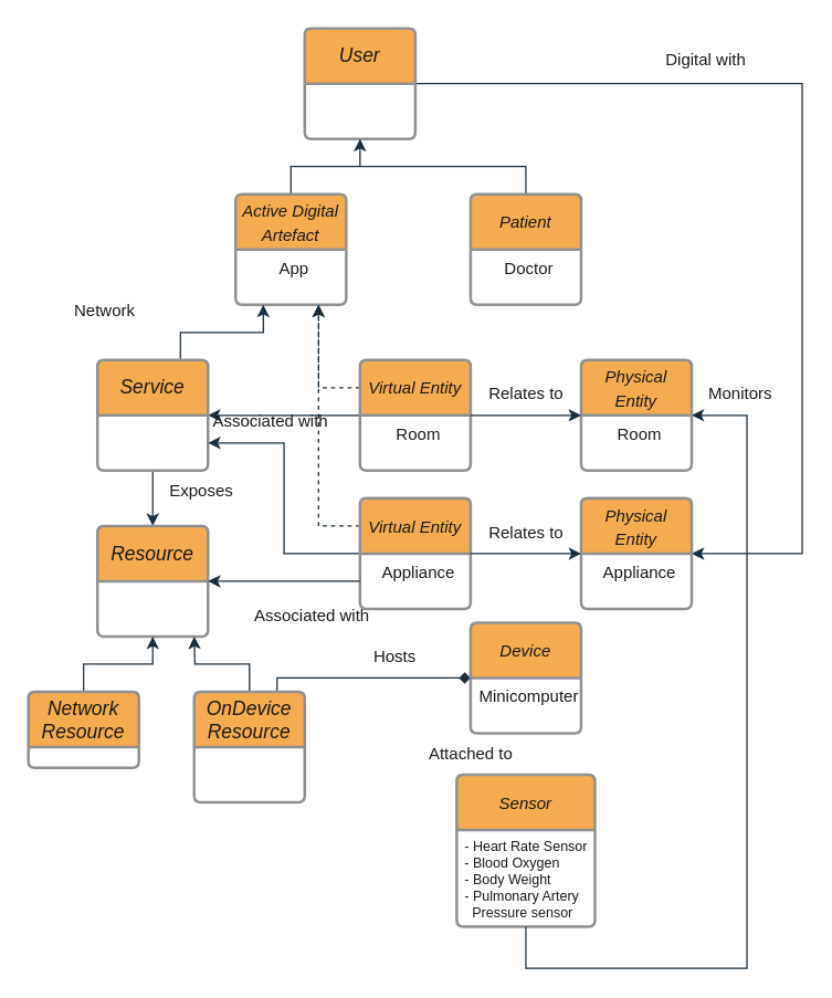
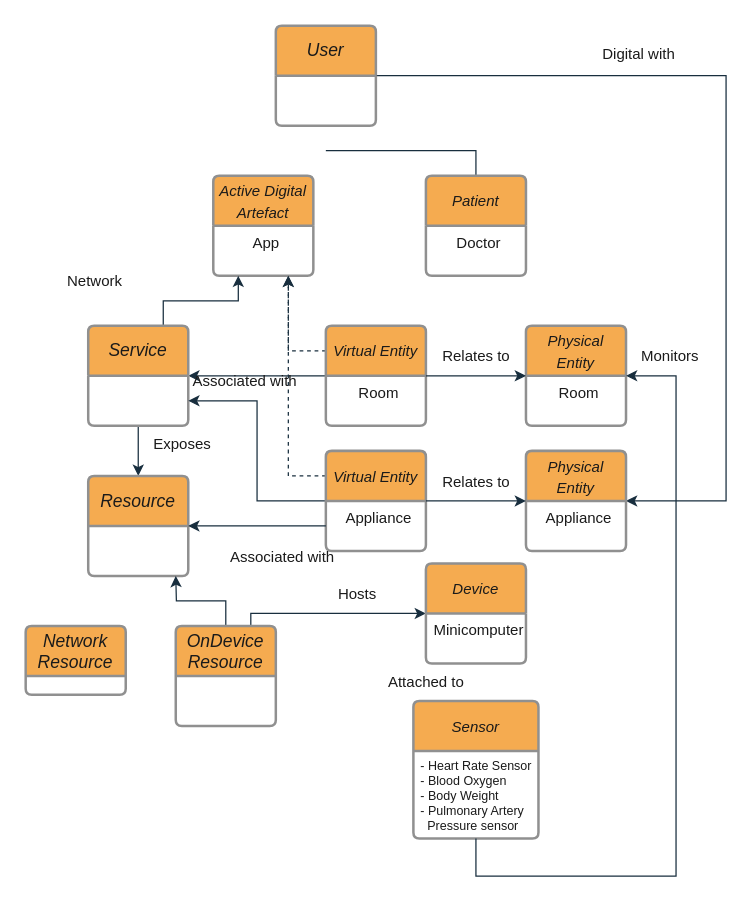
  <mxCell id="0" />
  <mxCell id="1" parent="0" />
  <mxCell id="2" style="edgeStyle=orthogonalEdgeStyle;rounded=0;orthogonalLoop=1;jettySize=auto;html=1;exitX=1;exitY=0.5;exitDx=0;exitDy=0;entryX=1;entryY=0;entryDx=0;entryDy=0;labelBackgroundColor=none;strokeColor=#182E3E;fontColor=default;" edge="1" parent="1" source="3" target="37"><mxGeometry relative="1" as="geometry"><Array as="points"><mxPoint x="580" y="60" /><mxPoint x="580" y="400" /></Array></mxGeometry></mxCell>
  <mxCell id="3" value="&lt;i&gt;User&lt;/i&gt;" style="swimlane;childLayout=stackLayout;horizontal=1;startSize=40;horizontalStack=0;rounded=1;fontSize=14;fontStyle=0;strokeWidth=2;resizeParent=0;resizeLast=1;shadow=0;dashed=0;align=center;arcSize=4;whiteSpace=wrap;html=1;labelBackgroundColor=none;fillColor=#F5AB50;strokeColor=#909090;fontColor=#1A1A1A;" vertex="1" parent="1"><mxGeometry x="220" y="20" width="80" height="80" as="geometry"><mxRectangle x="250" y="150" width="80" height="50" as="alternateBounds" /></mxGeometry></mxCell>
- <mxCell id="4" style="edgeStyle=orthogonalEdgeStyle;rounded=0;orthogonalLoop=1;jettySize=auto;html=1;exitX=0.5;exitY=0;exitDx=0;exitDy=0;entryX=0.5;entryY=1;entryDx=0;entryDy=0;labelBackgroundColor=none;strokeColor=#182E3E;fontColor=default;" edge="1" parent="1" source="5" target="3"><mxGeometry relative="1" as="geometry" /></mxCell>
  <mxCell id="5" value="&lt;i style=&quot;border-color: var(--border-color); font-size: 12px;&quot;&gt;Active Digital Artefact&lt;/i&gt;" style="swimlane;childLayout=stackLayout;horizontal=1;startSize=40;horizontalStack=0;rounded=1;fontSize=14;fontStyle=0;strokeWidth=2;resizeParent=0;resizeLast=1;shadow=0;dashed=0;align=center;arcSize=4;whiteSpace=wrap;html=1;labelBackgroundColor=none;fillColor=#F5AB50;strokeColor=#909090;fontColor=#1A1A1A;" vertex="1" parent="1"><mxGeometry x="170" y="140" width="80" height="80" as="geometry" /></mxCell>
  <mxCell id="6" value="&lt;div style=&quot;&quot;&gt;&lt;span style=&quot;background-color: initial;&quot;&gt;App&lt;/span&gt;&lt;/div&gt;" style="align=center;strokeColor=none;fillColor=none;spacingLeft=4;fontSize=12;verticalAlign=top;resizable=0;rotatable=0;part=1;html=1;labelBackgroundColor=none;fontColor=#1A1A1A;" vertex="1" parent="5"><mxGeometry y="40" width="80" height="40" as="geometry" /></mxCell>
  <mxCell id="7" style="edgeStyle=orthogonalEdgeStyle;rounded=0;orthogonalLoop=1;jettySize=auto;html=1;exitX=0.5;exitY=0;exitDx=0;exitDy=0;endArrow=none;endFill=0;labelBackgroundColor=none;strokeColor=#182E3E;fontColor=default;" edge="1" parent="1" source="8"><mxGeometry relative="1" as="geometry"><mxPoint x="260" y="120" as="targetPoint" /><Array as="points"><mxPoint x="380" y="120" /></Array></mxGeometry></mxCell>
  <mxCell id="8" value="&lt;i style=&quot;border-color: var(--border-color); font-size: 12px;&quot;&gt;Patient&lt;/i&gt;" style="swimlane;childLayout=stackLayout;horizontal=1;startSize=40;horizontalStack=0;rounded=1;fontSize=14;fontStyle=0;strokeWidth=2;resizeParent=0;resizeLast=1;shadow=0;dashed=0;align=center;arcSize=4;whiteSpace=wrap;html=1;labelBackgroundColor=none;fillColor=#F5AB50;strokeColor=#909090;fontColor=#1A1A1A;" vertex="1" parent="1"><mxGeometry x="340" y="140" width="80" height="80" as="geometry" /></mxCell>
  <mxCell id="9" value="&lt;div style=&quot;&quot;&gt;Doctor&lt;/div&gt;" style="align=center;strokeColor=none;fillColor=none;spacingLeft=4;fontSize=12;verticalAlign=top;resizable=0;rotatable=0;part=1;html=1;labelBackgroundColor=none;fontColor=#1A1A1A;" vertex="1" parent="8"><mxGeometry y="40" width="80" height="40" as="geometry" /></mxCell>
  <mxCell id="10" value="&lt;div style=&quot;&quot;&gt;&lt;br&gt;&lt;/div&gt;" style="align=center;strokeColor=none;fillColor=none;spacingLeft=4;fontSize=12;verticalAlign=top;resizable=0;rotatable=0;part=1;html=1;labelBackgroundColor=none;fontColor=#1A1A1A;" vertex="1" parent="8"><mxGeometry y="80" width="80" as="geometry" /></mxCell>
  <mxCell id="11" style="edgeStyle=orthogonalEdgeStyle;rounded=0;orthogonalLoop=1;jettySize=auto;html=1;exitX=0;exitY=0.5;exitDx=0;exitDy=0;entryX=1;entryY=0.5;entryDx=0;entryDy=0;labelBackgroundColor=none;strokeColor=#182E3E;fontColor=default;" edge="1" parent="1" source="13" target="17"><mxGeometry relative="1" as="geometry" /></mxCell>
  <mxCell id="12" style="edgeStyle=orthogonalEdgeStyle;rounded=0;orthogonalLoop=1;jettySize=auto;html=1;exitX=0;exitY=0.25;exitDx=0;exitDy=0;entryX=0.75;entryY=1;entryDx=0;entryDy=0;dashed=1;labelBackgroundColor=none;strokeColor=#182E3E;fontColor=default;" edge="1" parent="1" source="13" target="6"><mxGeometry relative="1" as="geometry" /></mxCell>
  <mxCell id="13" value="&lt;i style=&quot;border-color: var(--border-color); font-size: 12px;&quot;&gt;Virtual Entity&lt;/i&gt;" style="swimlane;childLayout=stackLayout;horizontal=1;startSize=40;horizontalStack=0;rounded=1;fontSize=14;fontStyle=0;strokeWidth=2;resizeParent=0;resizeLast=1;shadow=0;dashed=0;align=center;arcSize=4;whiteSpace=wrap;html=1;labelBackgroundColor=none;fillColor=#F5AB50;strokeColor=#909090;fontColor=#1A1A1A;" vertex="1" parent="1"><mxGeometry x="260" y="260" width="80" height="80" as="geometry" /></mxCell>
  <mxCell id="14" value="&lt;div style=&quot;&quot;&gt;&lt;span style=&quot;background-color: initial;&quot;&gt;Room&lt;/span&gt;&lt;/div&gt;" style="align=center;strokeColor=none;fillColor=none;spacingLeft=4;fontSize=12;verticalAlign=top;resizable=0;rotatable=0;part=1;html=1;labelBackgroundColor=none;fontColor=#1A1A1A;" vertex="1" parent="13"><mxGeometry y="40" width="80" height="40" as="geometry" /></mxCell>
  <mxCell id="15" style="edgeStyle=orthogonalEdgeStyle;rounded=0;orthogonalLoop=1;jettySize=auto;html=1;exitX=0.5;exitY=1;exitDx=0;exitDy=0;entryX=0.5;entryY=0;entryDx=0;entryDy=0;labelBackgroundColor=none;strokeColor=#182E3E;fontColor=default;" edge="1" parent="1" source="17" target="18"><mxGeometry relative="1" as="geometry" /></mxCell>
  <mxCell id="16" style="edgeStyle=orthogonalEdgeStyle;rounded=0;orthogonalLoop=1;jettySize=auto;html=1;exitX=0.75;exitY=0;exitDx=0;exitDy=0;entryX=0.25;entryY=1;entryDx=0;entryDy=0;labelBackgroundColor=none;strokeColor=#182E3E;fontColor=default;" edge="1" parent="1" source="17" target="6"><mxGeometry relative="1" as="geometry" /></mxCell>
  <mxCell id="17" value="&lt;i&gt;Service&lt;/i&gt;" style="swimlane;childLayout=stackLayout;horizontal=1;startSize=40;horizontalStack=0;rounded=1;fontSize=14;fontStyle=0;strokeWidth=2;resizeParent=0;resizeLast=1;shadow=0;dashed=0;align=center;arcSize=4;whiteSpace=wrap;html=1;labelBackgroundColor=none;fillColor=#F5AB50;strokeColor=#909090;fontColor=#1A1A1A;" vertex="1" parent="1"><mxGeometry x="70" y="260" width="80" height="80" as="geometry"><mxRectangle x="250" y="150" width="80" height="50" as="alternateBounds" /></mxGeometry></mxCell>
  <mxCell id="18" value="&lt;i&gt;Resource&lt;/i&gt;" style="swimlane;childLayout=stackLayout;horizontal=1;startSize=40;horizontalStack=0;rounded=1;fontSize=14;fontStyle=0;strokeWidth=2;resizeParent=0;resizeLast=1;shadow=0;dashed=0;align=center;arcSize=4;whiteSpace=wrap;html=1;labelBackgroundColor=none;fillColor=#F5AB50;strokeColor=#909090;fontColor=#1A1A1A;" vertex="1" parent="1"><mxGeometry x="70" y="380" width="80" height="80" as="geometry"><mxRectangle x="250" y="150" width="80" height="50" as="alternateBounds" /></mxGeometry></mxCell>
- <mxCell id="19" style="edgeStyle=orthogonalEdgeStyle;rounded=0;orthogonalLoop=1;jettySize=auto;html=1;exitX=0.5;exitY=0;exitDx=0;exitDy=0;entryX=0.5;entryY=1;entryDx=0;entryDy=0;labelBackgroundColor=none;strokeColor=#182E3E;fontColor=default;" edge="1" parent="1" source="20" target="18"><mxGeometry relative="1" as="geometry" /></mxCell>
  <mxCell id="20" value="&lt;i&gt;Network Resource&lt;/i&gt;" style="swimlane;childLayout=stackLayout;horizontal=1;startSize=40;horizontalStack=0;rounded=1;fontSize=14;fontStyle=0;strokeWidth=2;resizeParent=0;resizeLast=1;shadow=0;dashed=0;align=center;arcSize=4;whiteSpace=wrap;html=1;labelBackgroundColor=none;fillColor=#F5AB50;strokeColor=#909090;fontColor=#1A1A1A;" vertex="1" parent="1"><mxGeometry x="20" y="500" width="80" height="55" as="geometry"><mxRectangle x="250" y="150" width="80" height="50" as="alternateBounds" /></mxGeometry></mxCell>
  <mxCell id="21" style="edgeStyle=orthogonalEdgeStyle;rounded=0;orthogonalLoop=1;jettySize=auto;html=1;exitX=0.5;exitY=0;exitDx=0;exitDy=0;labelBackgroundColor=none;strokeColor=#182E3E;fontColor=default;" edge="1" parent="1" source="23"><mxGeometry relative="1" as="geometry"><mxPoint x="140" y="460" as="targetPoint" /></mxGeometry></mxCell>
- <mxCell id="22" style="edgeStyle=orthogonalEdgeStyle;rounded=0;orthogonalLoop=1;jettySize=auto;html=1;exitX=0.75;exitY=0;exitDx=0;exitDy=0;entryX=0;entryY=0;entryDx=0;entryDy=0;strokeColor=#182E3E;fontColor=#1A1A1A;endArrow=diamond;" edge="1" parent="1" source="23" target="27"><mxGeometry relative="1" as="geometry"><Array as="points"><mxPoint x="200" y="490" /><mxPoint x="340" y="490" /></Array></mxGeometry></mxCell>
+ <mxCell id="22" style="edgeStyle=orthogonalEdgeStyle;rounded=0;orthogonalLoop=1;jettySize=auto;html=1;exitX=0.75;exitY=0;exitDx=0;exitDy=0;entryX=0;entryY=0;entryDx=0;entryDy=0;strokeColor=#182E3E;fontColor=#1A1A1A;" edge="1" parent="1" source="23" target="27"><mxGeometry relative="1" as="geometry"><Array as="points"><mxPoint x="200" y="490" /><mxPoint x="340" y="490" /></Array></mxGeometry></mxCell>
  <mxCell id="23" value="&lt;i&gt;OnDevice Resource&lt;/i&gt;" style="swimlane;childLayout=stackLayout;horizontal=1;startSize=40;horizontalStack=0;rounded=1;fontSize=14;fontStyle=0;strokeWidth=2;resizeParent=0;resizeLast=1;shadow=0;dashed=0;align=center;arcSize=4;whiteSpace=wrap;html=1;labelBackgroundColor=none;fillColor=#F5AB50;strokeColor=#909090;fontColor=#1A1A1A;" vertex="1" parent="1"><mxGeometry x="140" y="500" width="80" height="80" as="geometry"><mxRectangle x="250" y="150" width="80" height="50" as="alternateBounds" /></mxGeometry></mxCell>
  <mxCell id="24" value="&lt;i style=&quot;border-color: var(--border-color); font-size: 12px;&quot;&gt;Physical Entity&lt;/i&gt;" style="swimlane;childLayout=stackLayout;horizontal=1;startSize=40;horizontalStack=0;rounded=1;fontSize=14;fontStyle=0;strokeWidth=2;resizeParent=0;resizeLast=1;shadow=0;dashed=0;align=center;arcSize=4;whiteSpace=wrap;html=1;labelBackgroundColor=none;fillColor=#F5AB50;strokeColor=#909090;fontColor=#1A1A1A;" vertex="1" parent="1"><mxGeometry x="420" y="260" width="80" height="80" as="geometry" /></mxCell>
  <mxCell id="25" value="&lt;div style=&quot;&quot;&gt;&lt;span style=&quot;background-color: initial;&quot;&gt;Room&lt;/span&gt;&lt;/div&gt;" style="align=center;strokeColor=none;fillColor=none;spacingLeft=4;fontSize=12;verticalAlign=top;resizable=0;rotatable=0;part=1;html=1;labelBackgroundColor=none;fontColor=#1A1A1A;" vertex="1" parent="24"><mxGeometry y="40" width="80" height="40" as="geometry" /></mxCell>
  <mxCell id="26" value="&lt;span style=&quot;border-color: var(--border-color); font-size: 12px;&quot;&gt;Device&lt;/span&gt;" style="swimlane;childLayout=stackLayout;horizontal=1;startSize=40;horizontalStack=0;rounded=1;fontSize=14;fontStyle=2;strokeWidth=2;resizeParent=0;resizeLast=1;shadow=0;dashed=0;align=center;arcSize=4;whiteSpace=wrap;html=1;labelBackgroundColor=none;fillColor=#F5AB50;strokeColor=#909090;fontColor=#1A1A1A;" vertex="1" parent="1"><mxGeometry x="340" y="450" width="80" height="80" as="geometry" /></mxCell>
  <mxCell id="27" value="&lt;div style=&quot;&quot;&gt;&lt;span style=&quot;background-color: initial;&quot;&gt;Minicomputer&lt;/span&gt;&lt;/div&gt;" style="align=center;strokeColor=none;fillColor=none;spacingLeft=4;fontSize=12;verticalAlign=top;resizable=0;rotatable=0;part=1;html=1;labelBackgroundColor=none;fontColor=#1A1A1A;" vertex="1" parent="26"><mxGeometry y="40" width="80" height="40" as="geometry" /></mxCell>
  <mxCell id="28" value="&lt;span style=&quot;border-color: var(--border-color); font-size: 12px;&quot;&gt;Sensor&lt;/span&gt;" style="swimlane;childLayout=stackLayout;horizontal=1;startSize=40;horizontalStack=0;rounded=1;fontSize=14;fontStyle=2;strokeWidth=2;resizeParent=0;resizeLast=1;shadow=0;dashed=0;align=center;arcSize=4;whiteSpace=wrap;html=1;labelBackgroundColor=none;fillColor=#F5AB50;strokeColor=#909090;fontColor=#1A1A1A;" vertex="1" parent="1"><mxGeometry x="330" y="560" width="100" height="110" as="geometry" /></mxCell>
  <mxCell id="29" value="&lt;div style=&quot;font-size: 10px;&quot;&gt;&lt;font style=&quot;font-size: 10px;&quot;&gt;- Heart Rate Sensor&lt;/font&gt;&lt;/div&gt;&lt;div style=&quot;font-size: 10px;&quot;&gt;&lt;font style=&quot;font-size: 10px;&quot;&gt;- Blood Oxygen&lt;/font&gt;&lt;/div&gt;&lt;div style=&quot;font-size: 10px;&quot;&gt;&lt;font style=&quot;font-size: 10px;&quot;&gt;- Body Weight&lt;/font&gt;&lt;/div&gt;&lt;div style=&quot;font-size: 10px;&quot;&gt;- Pulmonary Artery&amp;nbsp;&lt;/div&gt;&lt;div style=&quot;font-size: 10px;&quot;&gt;&amp;nbsp; Pressure sensor&lt;/div&gt;" style="align=left;strokeColor=none;fillColor=none;spacingLeft=4;fontSize=12;verticalAlign=top;resizable=0;rotatable=0;part=1;html=1;labelBackgroundColor=none;fontColor=#1A1A1A;" vertex="1" parent="28"><mxGeometry y="40" width="100" height="70" as="geometry" /></mxCell>
  <mxCell id="30" style="edgeStyle=orthogonalEdgeStyle;rounded=0;orthogonalLoop=1;jettySize=auto;html=1;exitX=1;exitY=0;exitDx=0;exitDy=0;entryX=0;entryY=0;entryDx=0;entryDy=0;labelBackgroundColor=none;strokeColor=#182E3E;fontColor=default;" edge="1" parent="1" source="14" target="25"><mxGeometry relative="1" as="geometry"><Array as="points"><mxPoint x="380" y="300" /><mxPoint x="380" y="300" /></Array></mxGeometry></mxCell>
  <mxCell id="31" style="edgeStyle=orthogonalEdgeStyle;rounded=0;orthogonalLoop=1;jettySize=auto;html=1;exitX=0.5;exitY=1;exitDx=0;exitDy=0;entryX=1;entryY=0;entryDx=0;entryDy=0;labelBackgroundColor=none;strokeColor=#182E3E;fontColor=default;" edge="1" parent="1" source="29" target="25"><mxGeometry relative="1" as="geometry"><Array as="points"><mxPoint x="380" y="700" /><mxPoint x="540" y="700" /><mxPoint x="540" y="300" /></Array></mxGeometry></mxCell>
  <mxCell id="32" style="edgeStyle=orthogonalEdgeStyle;rounded=0;orthogonalLoop=1;jettySize=auto;html=1;exitX=0;exitY=0.5;exitDx=0;exitDy=0;entryX=1;entryY=0.75;entryDx=0;entryDy=0;labelBackgroundColor=none;strokeColor=#182E3E;fontColor=default;" edge="1" parent="1" source="34" target="17"><mxGeometry relative="1" as="geometry" /></mxCell>
  <mxCell id="33" style="edgeStyle=orthogonalEdgeStyle;rounded=0;orthogonalLoop=1;jettySize=auto;html=1;exitX=0;exitY=0.25;exitDx=0;exitDy=0;entryX=0.75;entryY=1;entryDx=0;entryDy=0;strokeColor=#182E3E;fontColor=#1A1A1A;dashed=1;" edge="1" parent="1" source="34" target="6"><mxGeometry relative="1" as="geometry" /></mxCell>
  <mxCell id="34" value="&lt;i style=&quot;border-color: var(--border-color); font-size: 12px;&quot;&gt;Virtual Entity&lt;/i&gt;" style="swimlane;childLayout=stackLayout;horizontal=1;startSize=40;horizontalStack=0;rounded=1;fontSize=14;fontStyle=0;strokeWidth=2;resizeParent=0;resizeLast=1;shadow=0;dashed=0;align=center;arcSize=4;whiteSpace=wrap;html=1;labelBackgroundColor=none;fillColor=#F5AB50;strokeColor=#909090;fontColor=#1A1A1A;" vertex="1" parent="1"><mxGeometry x="260" y="360" width="80" height="80" as="geometry" /></mxCell>
  <mxCell id="35" value="&lt;div style=&quot;&quot;&gt;&lt;span style=&quot;background-color: initial;&quot;&gt;Appliance&lt;/span&gt;&lt;/div&gt;" style="align=center;strokeColor=none;fillColor=none;spacingLeft=4;fontSize=12;verticalAlign=top;resizable=0;rotatable=0;part=1;html=1;labelBackgroundColor=none;fontColor=#1A1A1A;" vertex="1" parent="34"><mxGeometry y="40" width="80" height="40" as="geometry" /></mxCell>
  <mxCell id="36" value="&lt;i style=&quot;border-color: var(--border-color); font-size: 12px;&quot;&gt;Physical Entity&lt;/i&gt;" style="swimlane;childLayout=stackLayout;horizontal=1;startSize=40;horizontalStack=0;rounded=1;fontSize=14;fontStyle=0;strokeWidth=2;resizeParent=0;resizeLast=1;shadow=0;dashed=0;align=center;arcSize=4;whiteSpace=wrap;html=1;labelBackgroundColor=none;fillColor=#F5AB50;strokeColor=#909090;fontColor=#1A1A1A;" vertex="1" parent="1"><mxGeometry x="420" y="360" width="80" height="80" as="geometry" /></mxCell>
  <mxCell id="37" value="&lt;div style=&quot;&quot;&gt;&lt;span style=&quot;background-color: initial;&quot;&gt;Appliance&lt;/span&gt;&lt;/div&gt;" style="align=center;strokeColor=none;fillColor=none;spacingLeft=4;fontSize=12;verticalAlign=top;resizable=0;rotatable=0;part=1;html=1;labelBackgroundColor=none;fontColor=#1A1A1A;" vertex="1" parent="36"><mxGeometry y="40" width="80" height="40" as="geometry" /></mxCell>
  <mxCell id="38" style="edgeStyle=orthogonalEdgeStyle;rounded=0;orthogonalLoop=1;jettySize=auto;html=1;exitX=1;exitY=0;exitDx=0;exitDy=0;entryX=0;entryY=0;entryDx=0;entryDy=0;labelBackgroundColor=none;strokeColor=#182E3E;fontColor=default;" edge="1" parent="1" source="35" target="37"><mxGeometry relative="1" as="geometry"><Array as="points"><mxPoint x="380" y="400" /><mxPoint x="380" y="400" /></Array></mxGeometry></mxCell>
  <mxCell id="39" value="Digital with" style="text;html=1;align=center;verticalAlign=middle;resizable=0;points=[];autosize=1;strokeColor=none;fillColor=none;fontColor=#1A1A1A;" vertex="1" parent="1"><mxGeometry x="465" y="28" width="90" height="30" as="geometry" /></mxCell>
  <mxCell id="40" value="Monitors" style="text;html=1;align=center;verticalAlign=middle;resizable=0;points=[];autosize=1;strokeColor=none;fillColor=none;fontColor=#1A1A1A;" vertex="1" parent="1"><mxGeometry x="500" y="270" width="70" height="30" as="geometry" /></mxCell>
  <mxCell id="41" value="Attached to" style="text;html=1;align=center;verticalAlign=middle;resizable=0;points=[];autosize=1;strokeColor=none;fillColor=none;fontColor=#1A1A1A;" vertex="1" parent="1"><mxGeometry x="300" y="530" width="80" height="30" as="geometry" /></mxCell>
  <mxCell id="42" value="Hosts" style="text;html=1;align=center;verticalAlign=middle;resizable=0;points=[];autosize=1;strokeColor=none;fillColor=none;fontColor=#1A1A1A;" vertex="1" parent="1"><mxGeometry x="260" y="460" width="50" height="30" as="geometry" /></mxCell>
  <mxCell id="43" style="edgeStyle=orthogonalEdgeStyle;rounded=0;orthogonalLoop=1;jettySize=auto;html=1;exitX=0;exitY=0.5;exitDx=0;exitDy=0;entryX=1;entryY=0.5;entryDx=0;entryDy=0;strokeColor=#182E3E;fontColor=#1A1A1A;" edge="1" parent="1" source="35" target="18"><mxGeometry relative="1" as="geometry" /></mxCell>
  <mxCell id="44" value="Associated with" style="text;html=1;align=center;verticalAlign=middle;resizable=0;points=[];autosize=1;strokeColor=none;fillColor=none;fontColor=#1A1A1A;" vertex="1" parent="1"><mxGeometry x="170" y="430" width="110" height="30" as="geometry" /></mxCell>
  <mxCell id="45" value="Exposes" style="text;html=1;align=center;verticalAlign=middle;resizable=0;points=[];autosize=1;strokeColor=none;fillColor=none;fontColor=#1A1A1A;" vertex="1" parent="1"><mxGeometry x="110" y="340" width="70" height="30" as="geometry" /></mxCell>
  <mxCell id="46" value="Associated with" style="text;html=1;align=center;verticalAlign=middle;resizable=0;points=[];autosize=1;strokeColor=none;fillColor=none;fontColor=#1A1A1A;" vertex="1" parent="1"><mxGeometry x="140" y="290" width="110" height="30" as="geometry" /></mxCell>
  <mxCell id="47" value="Network" style="text;html=1;align=center;verticalAlign=middle;resizable=0;points=[];autosize=1;strokeColor=none;fillColor=none;fontColor=#1A1A1A;" vertex="1" parent="1"><mxGeometry x="40" y="210" width="70" height="30" as="geometry" /></mxCell>
  <mxCell id="48" value="Relates to" style="text;html=1;align=center;verticalAlign=middle;resizable=0;points=[];autosize=1;strokeColor=none;fillColor=none;fontColor=#1A1A1A;" vertex="1" parent="1"><mxGeometry x="340" y="270" width="80" height="30" as="geometry" /></mxCell>
  <mxCell id="49" value="Relates to" style="text;html=1;align=center;verticalAlign=middle;resizable=0;points=[];autosize=1;strokeColor=none;fillColor=none;fontColor=#1A1A1A;" vertex="1" parent="1"><mxGeometry x="340" y="370" width="80" height="30" as="geometry" /></mxCell>
